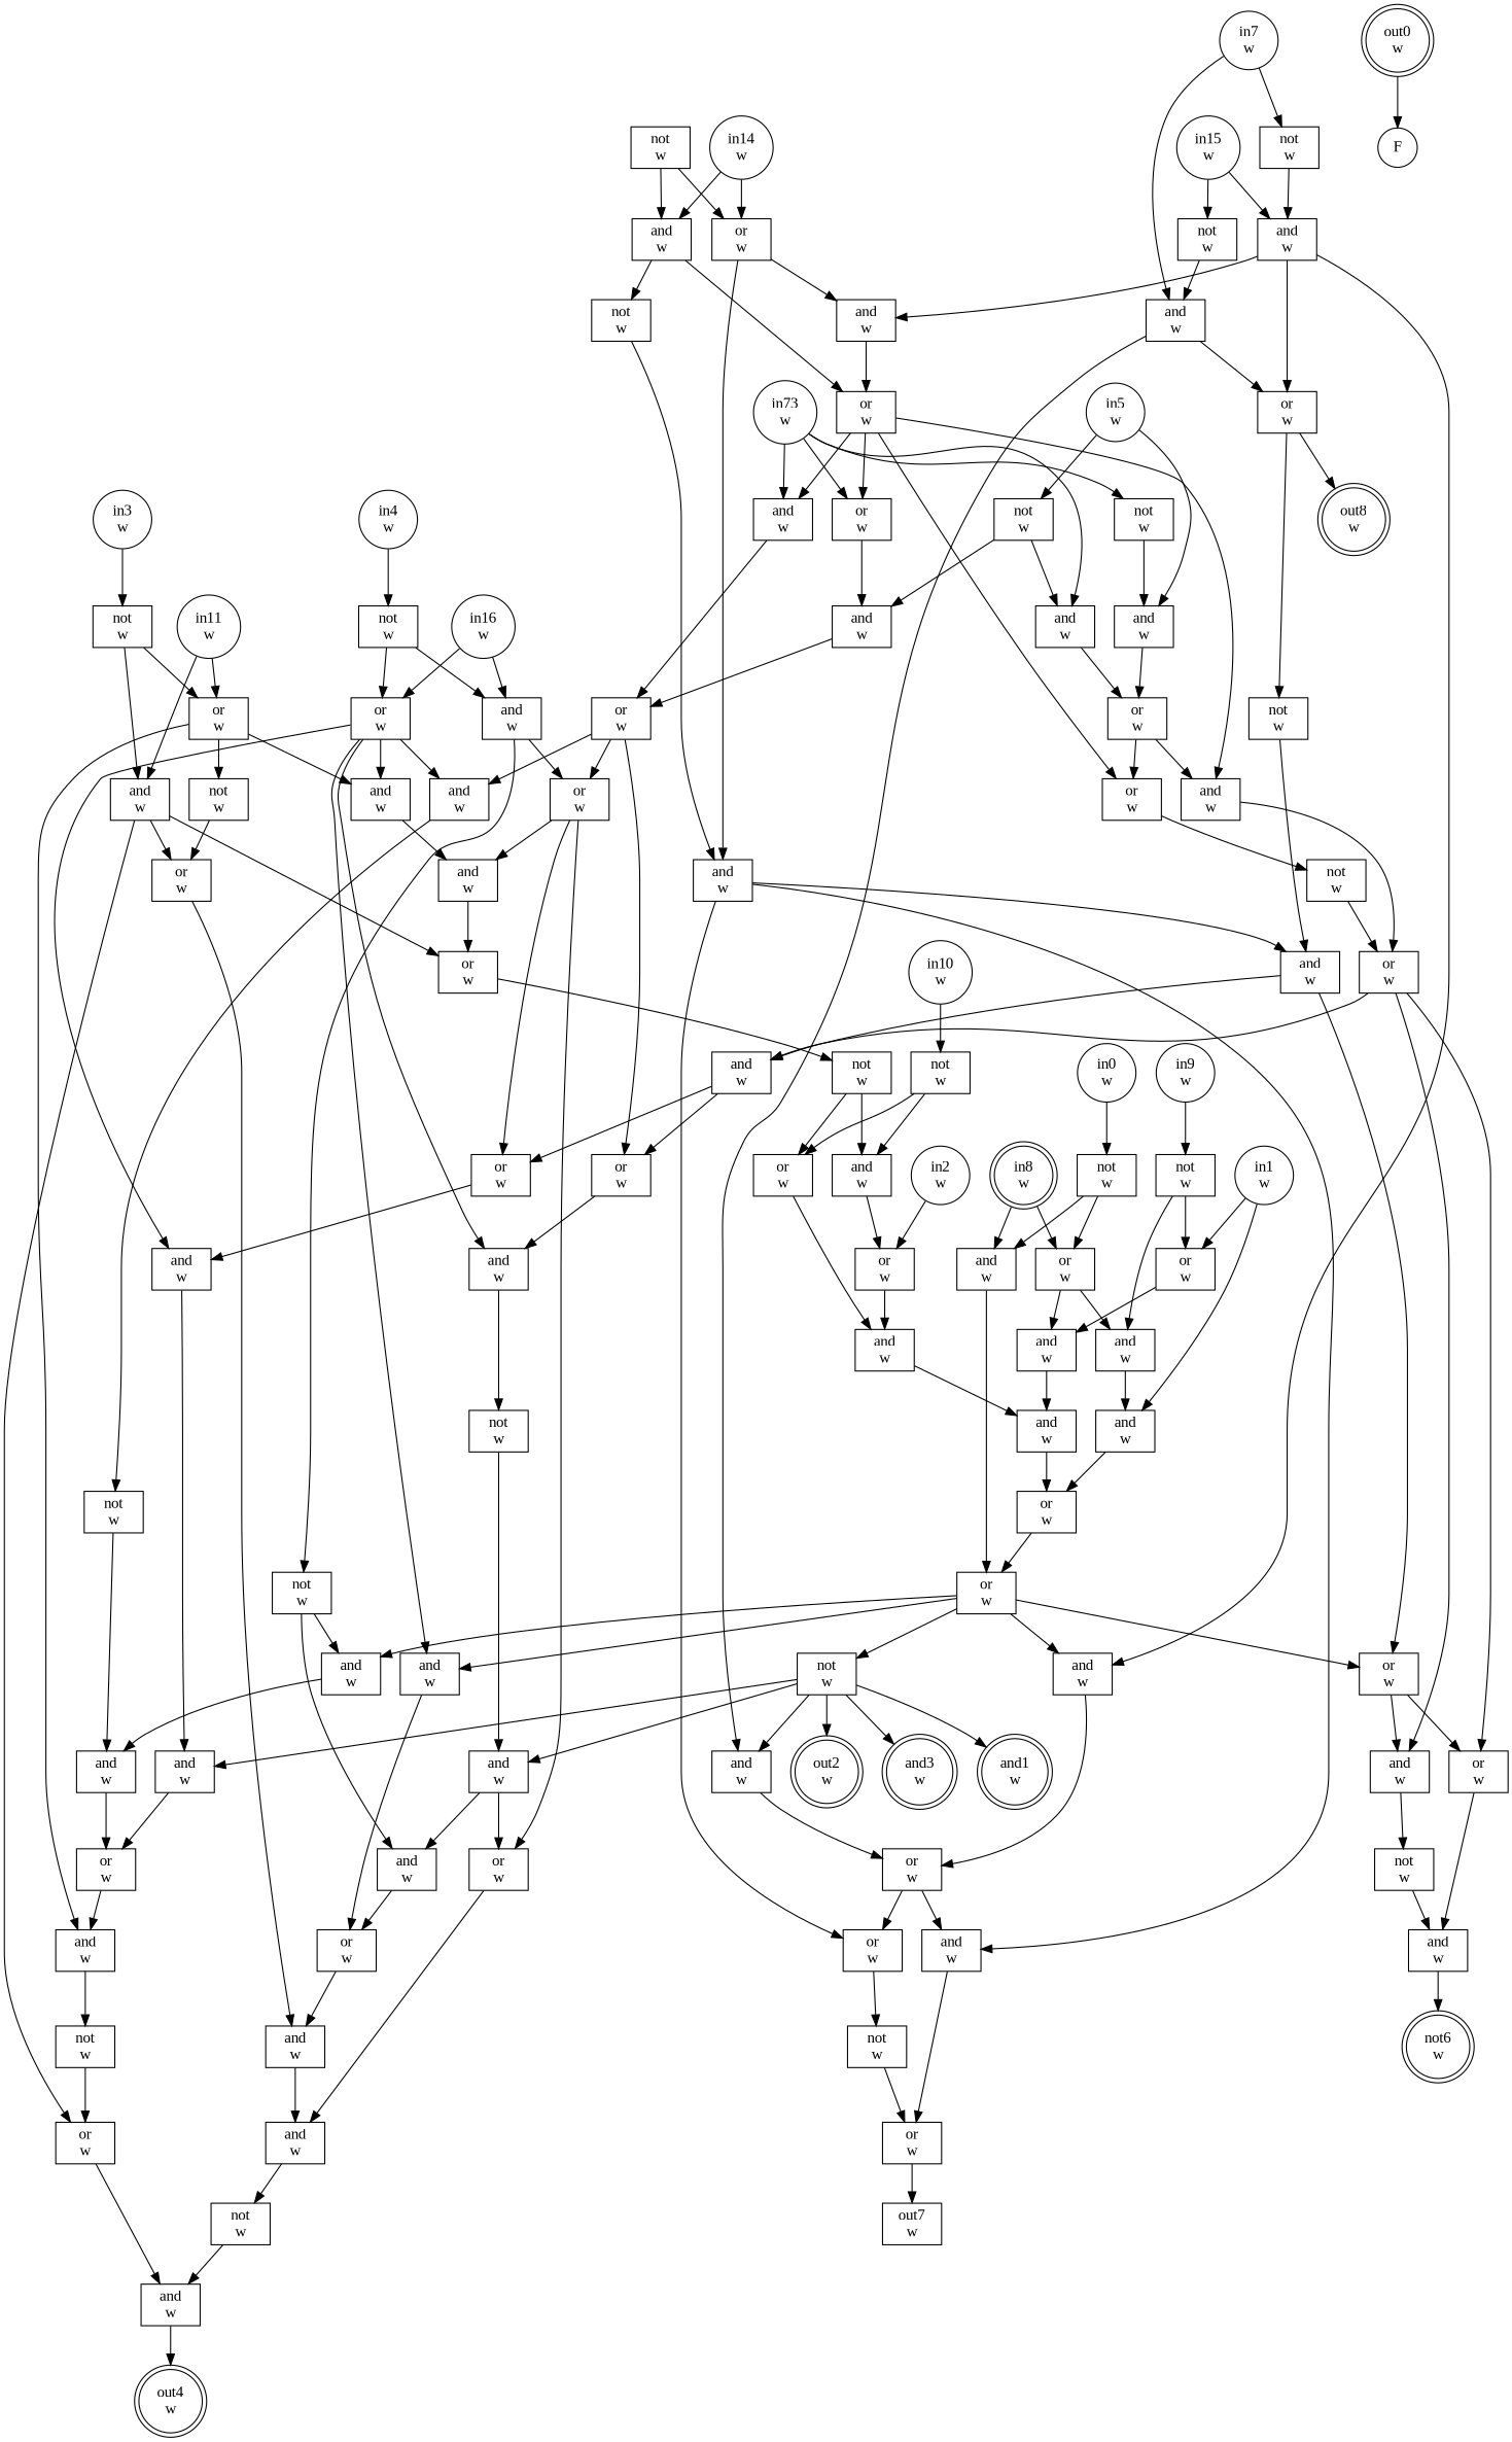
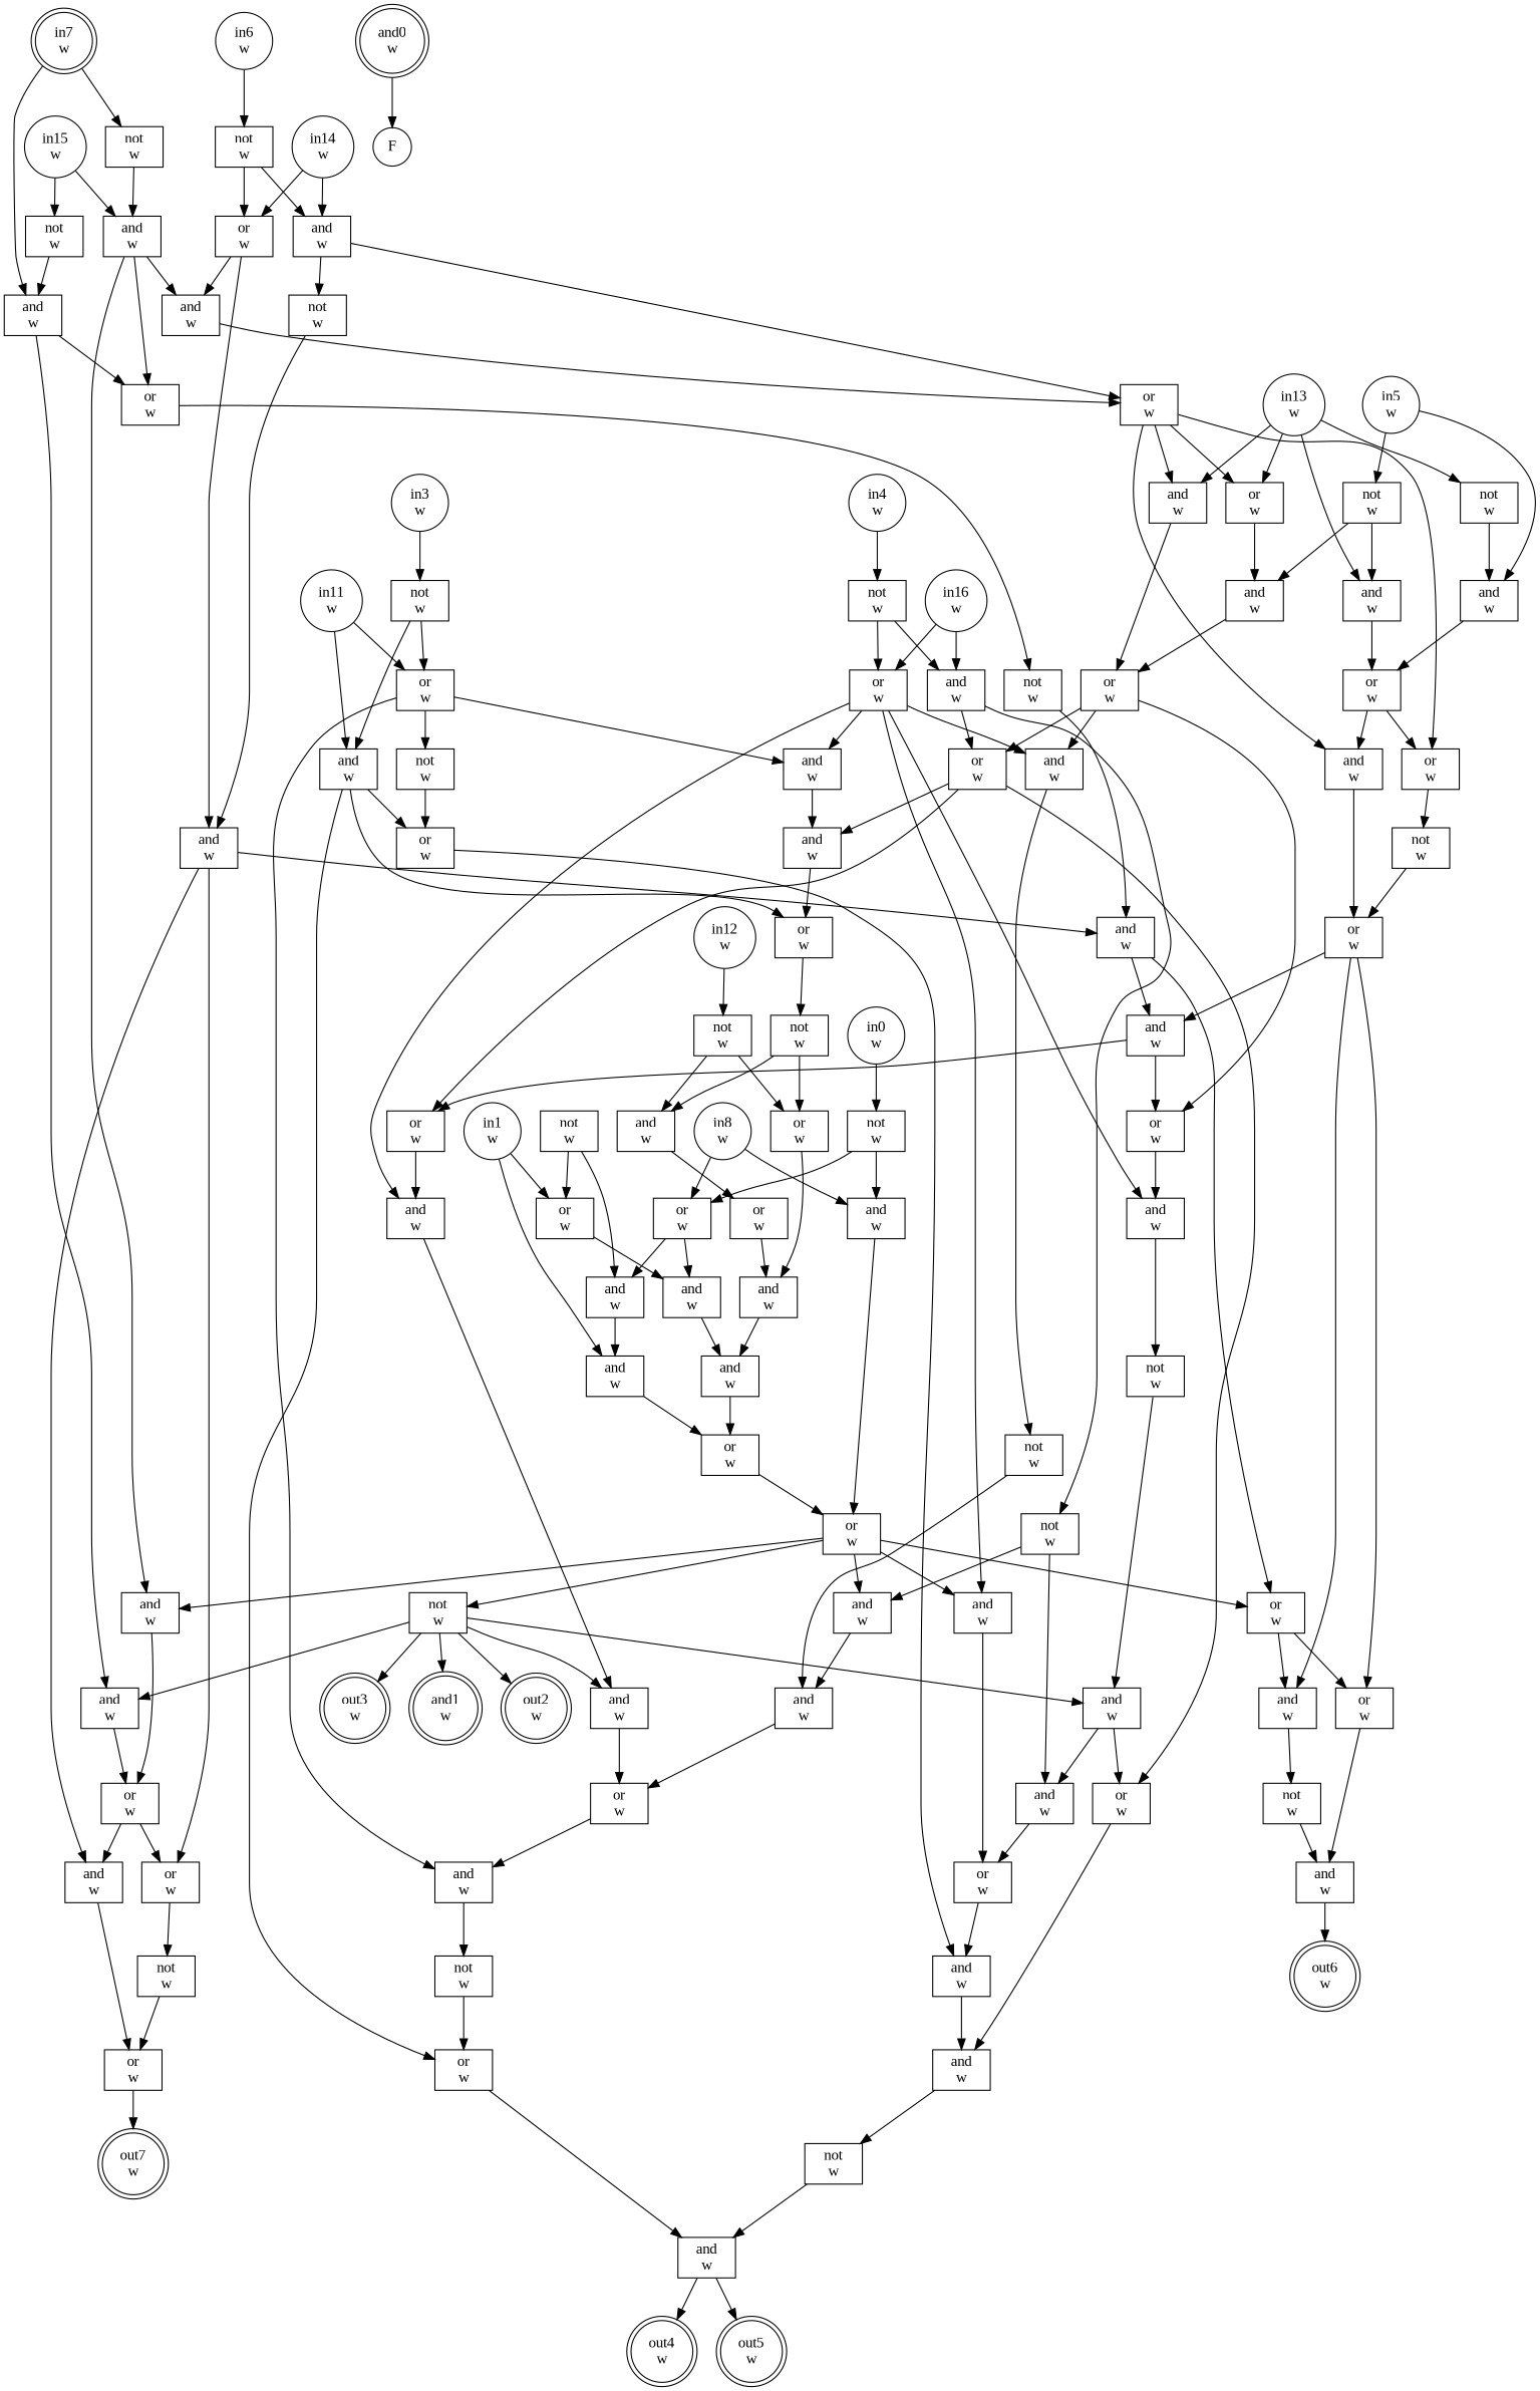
  digraph {
    fontname="Liberation Serif"
    node [fillcolor=white fontname="Liberation Serif" shape=rect style=filled]
    edge [fontcolor=forestgreen fontname="Liberation Serif"]
    n1 [label="in0\nw" shape=circle]
    n2 [label="not\nw"]
    n3 [label="and\nw"]
    n4 [label="or\nw"]
    n5 [label="in1\nw" shape=circle]
    n6 [label="or\nw"]
    n7 [label="and\nw"]
    n8 [label="and\nw"]
    n9 [label="or\nw"]
-   n10 [label="in2\nw" shape=circle]
    n11 [label="or\nw"]
    n12 [label="and\nw"]
    n13 [label="in3\nw" shape=circle]
    n14 [label="not\nw"]
    n15 [label="or\nw"]
    n16 [label="and\nw"]
    n17 [label="in4\nw" shape=circle]
    n18 [label="not\nw"]
    n19 [label="or\nw"]
    n20 [label="and\nw"]
    n21 [label="in5\nw" shape=circle]
    n22 [label="and\nw"]
    n23 [label="not\nw"]
    n24 [label="or\nw"]
    n25 [label="and\nw"]
    n26 [label="and\nw"]
+   n27 [label="in6\nw" shape=circle]
    n28 [label="not\nw"]
    n29 [label="or\nw"]
    n30 [label="and\nw"]
-   n31 [label="in7\nw" shape=circle]
+   n31 [label="in7\nw" shape=doublecircle]
    n32 [label="and\nw"]
    n33 [label="not\nw"]
    n34 [label="or\nw"]
    n35 [label="and\nw"]
    n36 [label="and\nw"]
-   n37 [label="in8\nw" shape=doublecircle]
+   n37 [label="in8\nw" shape=circle]
    n38 [label="or\nw"]
    n39 [label="and\nw"]
-   n40 [label="in9\nw" shape=circle]
    n41 [label="not\nw"]
-   n42 [label="in10\nw" shape=circle]
+   n42 [label="in12\nw" shape=circle]
    n43 [label="not\nw"]
    n44 [label="or\nw"]
    n45 [label="and\nw"]
    n46 [label="in11\nw" shape=circle]
    n47 [label="and\nw"]
    n48 [label="not\nw"]
    n49 [label="and\nw"]
    n50 [label="or\nw"]
    n51 [label="or\nw"]
    n52 [label="or\nw"]
    n53 [label="in16\nw" shape=circle]
    n54 [label="and\nw"]
    n55 [label="and\nw"]
    n56 [label="and\nw"]
    n57 [label="and\nw"]
    n58 [label="or\nw"]
    n59 [label="not\nw"]
-   n60 [label="in73\nw" shape=circle]
+   n60 [label="in13\nw" shape=circle]
    n61 [label="not\nw"]
    n62 [label="or\nw"]
    n63 [label="and\nw"]
    n64 [label="or\nw"]
    n65 [label="in14\nw" shape=circle]
    n66 [label="and\nw"]
    n67 [label="and\nw"]
    n68 [label="or\nw"]
    n69 [label="not\nw"]
    n70 [label="in15\nw" shape=circle]
    n71 [label="not\nw"]
    n72 [label="and\nw"]
    n73 [label=F shape=circle]
-   n74 [label="out0\nw" shape=doublecircle]
+   n74 [label="and0\nw" shape=doublecircle]
    n75 [label="not\nw"]
-   n76 [label="out8\nw" shape=doublecircle]
    n77 [label="or\nw"]
    n78 [label="and\nw"]
    n79 [label="and\nw"]
    n80 [label="or\nw"]
    n81 [label="and\nw"]
    n82 [label="or\nw"]
    n83 [label="or\nw"]
    n84 [label="and\nw"]
    n85 [label="not\nw"]
    n86 [label="or\nw"]
    n87 [label="or\nw"]
    n88 [label="or\nw"]
    n89 [label="not\nw"]
    n90 [label="or\nw"]
    n91 [label="and\nw"]
    n92 [label="or\nw"]
    n93 [label="not\nw"]
    n94 [label="and\nw"]
    n95 [label="or\nw"]
    n96 [label="not\nw"]
    n97 [label="and\nw"]
    n98 [label="not\nw"]
    n99 [label="and\nw"]
    n100 [label="or\nw"]
    n101 [label="and\nw"]
    n102 [label="and\nw"]
    n103 [label="and\nw"]
    n104 [label="or\nw"]
    n105 [label="and\nw"]
    n106 [label="and\nw"]
    n107 [label="not\nw"]
    n108 [label="not\nw"]
    n109 [label="and\nw"]
    n110 [label="and\nw"]
    n111 [label="and\nw"]
    n112 [label="not\nw"]
    n113 [label="and1\nw" shape=doublecircle]
    n114 [label="out2\nw" shape=doublecircle]
-   n115 [label="and3\nw" shape=doublecircle]
-   n116 [label="not6\nw" shape=doublecircle]
-   n117 [label="out7\nw" shape=box]
+   n115 [label="out3\nw" shape=doublecircle]
+   n116 [label="out6\nw" shape=doublecircle]
+   n117 [label="out7\nw" shape=doublecircle]
    n118 [label="not\nw"]
    n119 [label="out4\nw" shape=doublecircle]
+   n120 [label="out5\nw" shape=doublecircle]
    n1 -> n2
    n2 -> n3
    n2 -> n4
    n3 -> n38
    n4 -> n8
    n4 -> n39
    n5 -> n6
    n5 -> n7
    n6 -> n8
    n7 -> n9
    n8 -> n111
    n9 -> n38
-   n10 -> n11
    n11 -> n12
    n12 -> n111
    n13 -> n14
    n14 -> n15
    n14 -> n16
    n15 -> n47
    n15 -> n48
    n15 -> n49
    n16 -> n50
    n16 -> n51
    n16 -> n52
    n17 -> n18
    n18 -> n19
    n18 -> n20
    n19 -> n47
    n19 -> n54
    n19 -> n55
    n19 -> n56
    n19 -> n57
    n20 -> n58
    n20 -> n59
    n21 -> n22
    n21 -> n23
    n22 -> n24
    n23 -> n25
    n23 -> n26
    n24 -> n83
    n24 -> n84
    n25 -> n24
    n26 -> n64
+   n27 -> n28
    n28 -> n29
    n28 -> n30
    n29 -> n66
    n29 -> n67
    n30 -> n68
    n30 -> n69
    n31 -> n32
    n31 -> n33
    n32 -> n34
    n32 -> n35
    n33 -> n36
    n34 -> n75
-   n34 -> n76
    n35 -> n77
    n36 -> n34
    n36 -> n66
    n36 -> n72
    n37 -> n3
    n37 -> n4
    n38 -> n57
    n38 -> n72
    n38 -> n80
    n38 -> n105
    n38 -> n112
    n39 -> n7
-   n40 -> n41
    n41 -> n6
    n41 -> n39
    n42 -> n43
    n43 -> n44
    n43 -> n45
    n44 -> n12
    n45 -> n11
    n46 -> n15
    n46 -> n16
    n47 -> n94
    n48 -> n51
    n49 -> n107
    n50 -> n108
    n51 -> n109
    n52 -> n110
    n53 -> n19
    n53 -> n20
    n54 -> n93
    n55 -> n98
    n56 -> n99
    n57 -> n100
    n58 -> n90
    n58 -> n94
    n58 -> n95
    n59 -> n102
    n59 -> n105
    n60 -> n25
    n60 -> n61
    n60 -> n62
    n60 -> n63
    n61 -> n22
    n62 -> n26
    n63 -> n64
    n64 -> n54
    n64 -> n58
    n64 -> n87
    n65 -> n29
    n65 -> n30
    n66 -> n68
    n67 -> n78
    n67 -> n81
    n67 -> n82
    n68 -> n62
    n68 -> n63
    n68 -> n83
    n68 -> n84
    n69 -> n67
    n70 -> n36
    n70 -> n71
    n71 -> n32
    n72 -> n77
    n74 -> n73
    n75 -> n78
    n77 -> n81
    n77 -> n82
    n78 -> n79
    n78 -> n80
    n79 -> n87
    n79 -> n90
    n80 -> n91
    n80 -> n92
    n81 -> n88
    n82 -> n89
    n83 -> n85
    n84 -> n86
    n85 -> n86
    n86 -> n79
    n86 -> n91
    n86 -> n92
    n87 -> n55
    n88 -> n117
    n89 -> n88
    n90 -> n56
    n91 -> n96
    n92 -> n97
    n93 -> n103
    n94 -> n50
    n95 -> n106
    n96 -> n97
    n97 -> n116
    n98 -> n101
    n99 -> n104
    n100 -> n109
    n101 -> n95
    n101 -> n102
    n102 -> n100
    n103 -> n104
    n104 -> n49
    n105 -> n103
    n106 -> n118
    n107 -> n52
    n108 -> n44
    n108 -> n45
    n109 -> n106
    n110 -> n119
+   n110 -> n120
    n111 -> n9
    n112 -> n35
    n112 -> n99
    n112 -> n101
    n112 -> n113
    n112 -> n114
    n112 -> n115
    n118 -> n110
  }
